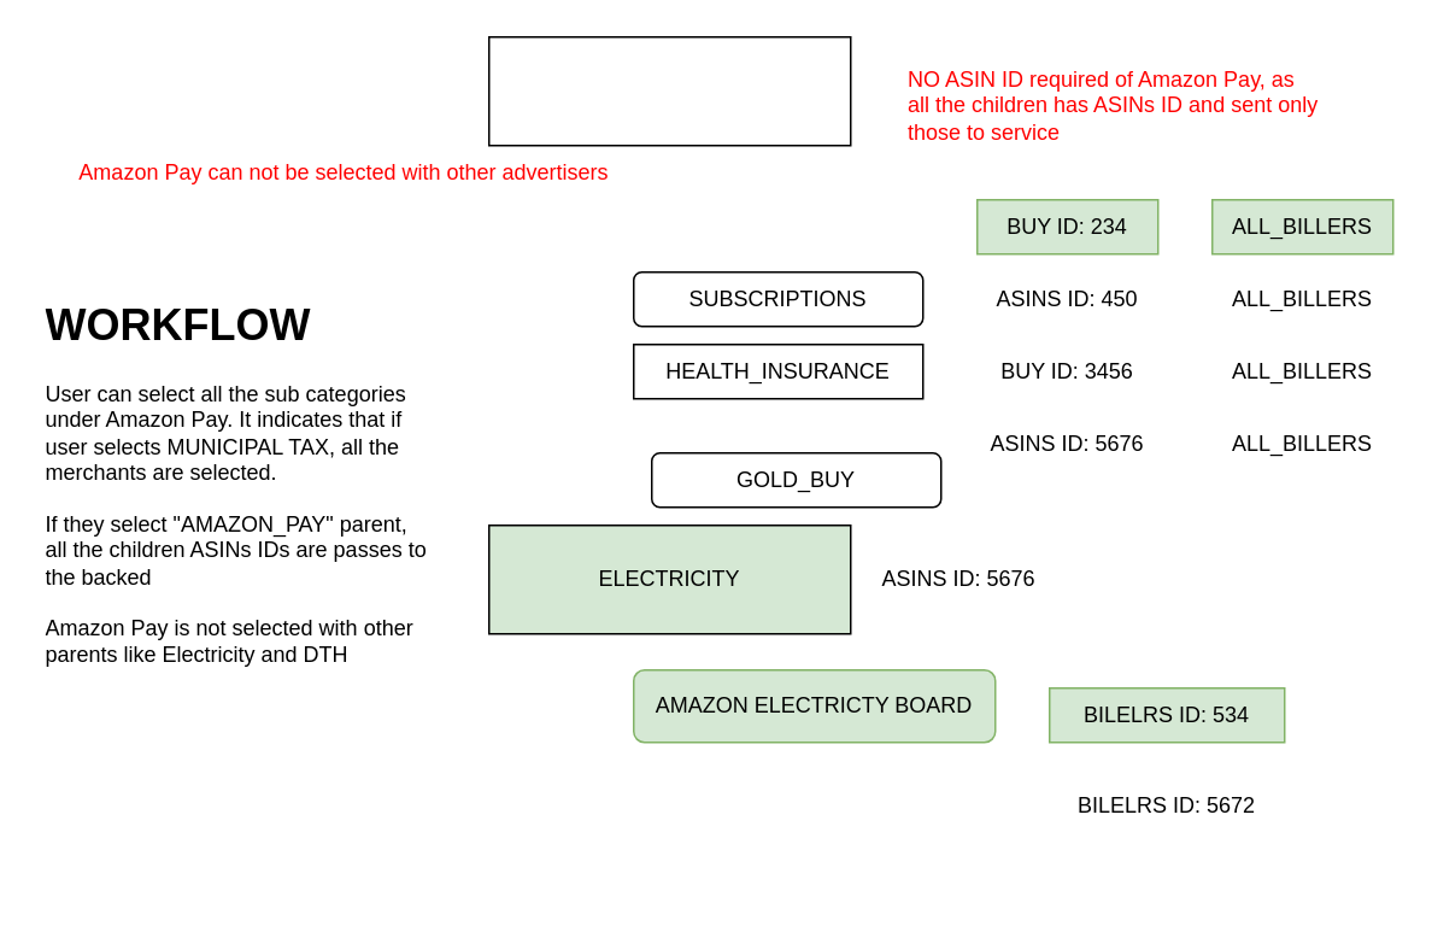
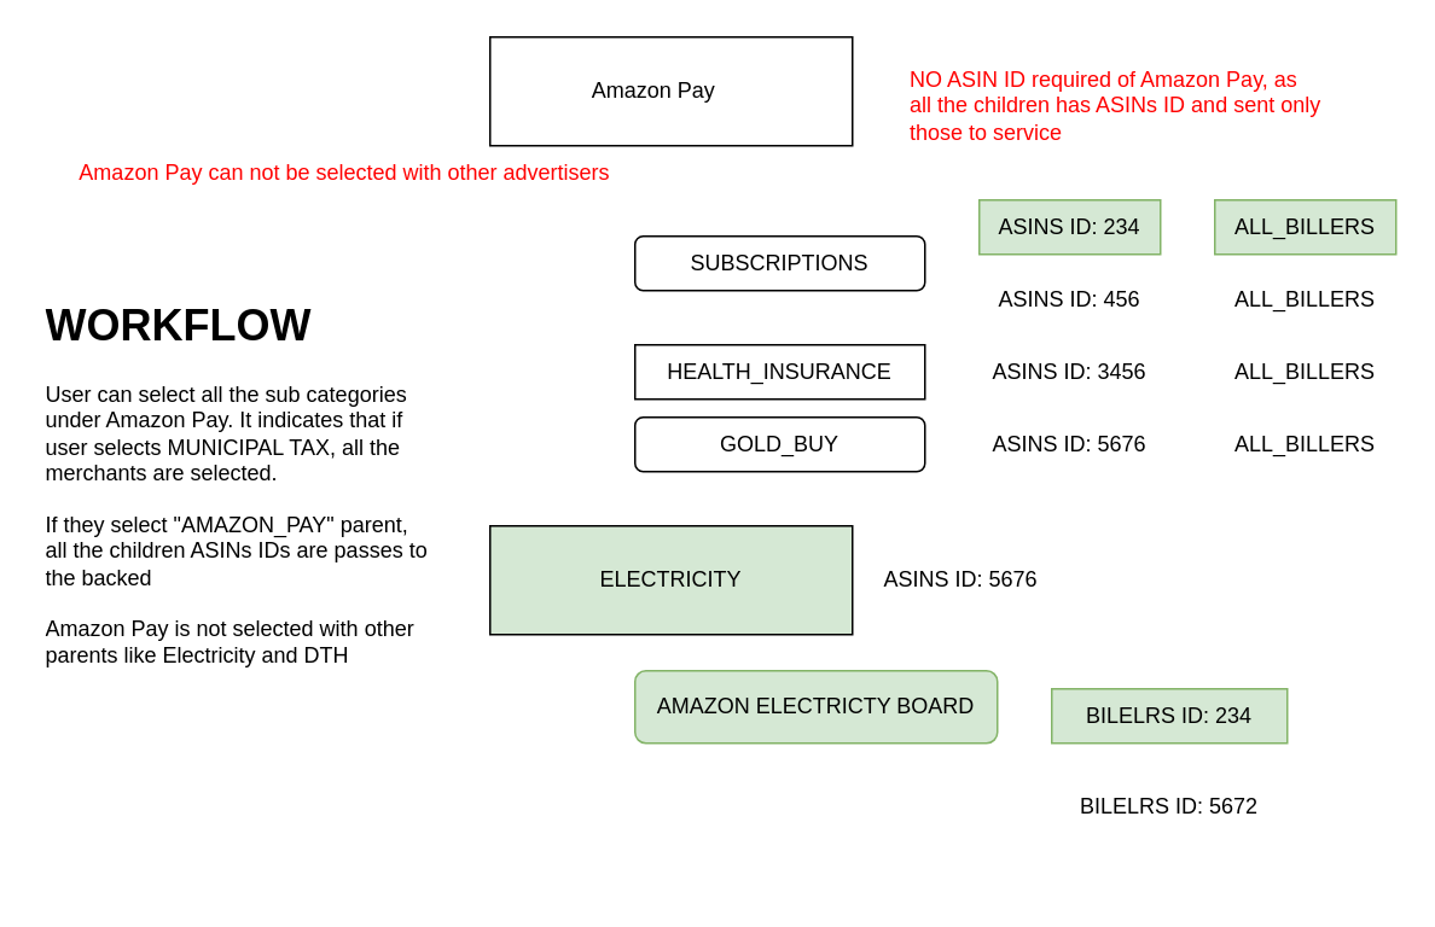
  <mxCell id="0" />
  <mxCell id="1" parent="0" />
  <mxCell id="2" value="" style="group" vertex="1" connectable="0" parent="1"><mxGeometry x="270" y="20" width="310" height="470" as="geometry" /></mxCell>
  <mxCell id="3" value="" style="rounded=0;whiteSpace=wrap;html=1;" vertex="1" parent="2"><mxGeometry width="200" height="60" as="geometry" /></mxCell>
- <mxCell id="5" value="&lt;span style=&quot;caret-color: rgb(0, 0, 0); color: rgb(0, 0, 0); font-style: normal; font-variant-caps: normal; font-weight: 400; letter-spacing: normal; text-align: start; text-indent: 0px; text-transform: none; word-spacing: 0px; -moz-text-size-adjust: auto; -webkit-text-stroke-width: 0px; text-decoration: none;&quot;&gt;SUBSCRIPTIONS&lt;span class=&quot;Apple-converted-space&quot;&gt; &lt;br&gt;&lt;/span&gt;&lt;/span&gt;" style="rounded=1;whiteSpace=wrap;html=1;fillColor=#FFFFFF;" vertex="1" parent="2"><mxGeometry x="80" y="130" width="160" height="30" as="geometry" /></mxCell>
+ <mxCell id="4" value="Amazon Pay" style="text;html=1;align=center;verticalAlign=middle;resizable=0;points=[];autosize=1;strokeColor=none;fillColor=none;" vertex="1" parent="2"><mxGeometry x="50" y="20" width="80" height="20" as="geometry" /></mxCell>
+ <mxCell id="5" value="&lt;span style=&quot;caret-color: rgb(0, 0, 0); color: rgb(0, 0, 0); font-style: normal; font-variant-caps: normal; font-weight: 400; letter-spacing: normal; text-align: start; text-indent: 0px; text-transform: none; word-spacing: 0px; -moz-text-size-adjust: auto; -webkit-text-stroke-width: 0px; text-decoration: none;&quot;&gt;SUBSCRIPTIONS&lt;span class=&quot;Apple-converted-space&quot;&gt; &lt;br&gt;&lt;/span&gt;&lt;/span&gt;" style="rounded=1;whiteSpace=wrap;html=1;fillColor=#FFFFFF;" vertex="1" parent="2"><mxGeometry x="80" y="110" width="160" height="30" as="geometry" /></mxCell>
  <mxCell id="6" value="&lt;span style=&quot;caret-color: rgb(0, 0, 0); color: rgb(0, 0, 0); font-style: normal; font-variant-caps: normal; font-weight: 400; letter-spacing: normal; text-align: start; text-indent: 0px; text-transform: none; word-spacing: 0px; -moz-text-size-adjust: auto; -webkit-text-stroke-width: 0px; text-decoration: none;&quot;&gt;HEALTH_INSURANCE&lt;span class=&quot;Apple-converted-space&quot;&gt; &lt;br&gt;&lt;/span&gt;&lt;/span&gt;" style="whiteSpace=wrap;html=1;fillColor=#FFFFFF;rounded=0;" vertex="1" parent="2"><mxGeometry x="80" y="170" width="160" height="30" as="geometry" /></mxCell>
- <mxCell id="7" value="&lt;span style=&quot;caret-color: rgb(0, 0, 0); color: rgb(0, 0, 0); font-style: normal; font-variant-caps: normal; font-weight: 400; letter-spacing: normal; text-align: start; text-indent: 0px; text-transform: none; word-spacing: 0px; -moz-text-size-adjust: auto; -webkit-text-stroke-width: 0px; text-decoration: none;&quot;&gt;GOLD_BUY&lt;span class=&quot;Apple-converted-space&quot;&gt; &lt;/span&gt;&lt;/span&gt;&lt;span style=&quot;caret-color: rgb(0, 0, 0); color: rgb(0, 0, 0); font-style: normal; font-variant-caps: normal; font-weight: 400; letter-spacing: normal; text-align: start; text-indent: 0px; text-transform: none; word-spacing: 0px; -moz-text-size-adjust: auto; -webkit-text-stroke-width: 0px; text-decoration: none;&quot;&gt;&lt;span class=&quot;Apple-converted-space&quot;&gt;&lt;/span&gt;&lt;/span&gt;" style="rounded=1;whiteSpace=wrap;html=1;fillColor=#FFFFFF;" vertex="1" parent="2"><mxGeometry x="90" y="230" width="160" height="30" as="geometry" /></mxCell>
+ <mxCell id="7" value="&lt;span style=&quot;caret-color: rgb(0, 0, 0); color: rgb(0, 0, 0); font-style: normal; font-variant-caps: normal; font-weight: 400; letter-spacing: normal; text-align: start; text-indent: 0px; text-transform: none; word-spacing: 0px; -moz-text-size-adjust: auto; -webkit-text-stroke-width: 0px; text-decoration: none;&quot;&gt;GOLD_BUY&lt;span class=&quot;Apple-converted-space&quot;&gt; &lt;/span&gt;&lt;/span&gt;&lt;span style=&quot;caret-color: rgb(0, 0, 0); color: rgb(0, 0, 0); font-style: normal; font-variant-caps: normal; font-weight: 400; letter-spacing: normal; text-align: start; text-indent: 0px; text-transform: none; word-spacing: 0px; -moz-text-size-adjust: auto; -webkit-text-stroke-width: 0px; text-decoration: none;&quot;&gt;&lt;span class=&quot;Apple-converted-space&quot;&gt;&lt;/span&gt;&lt;/span&gt;" style="rounded=1;whiteSpace=wrap;html=1;fillColor=#FFFFFF;" vertex="1" parent="2"><mxGeometry x="80" y="210" width="160" height="30" as="geometry" /></mxCell>
  <mxCell id="8" value="ELECTRICITY" style="rounded=0;whiteSpace=wrap;html=1;fillColor=#d5e8d4;" vertex="1" parent="2"><mxGeometry y="270" width="200" height="60" as="geometry" /></mxCell>
  <mxCell id="9" value="AMAZON ELECTRICTY BOARD" style="rounded=1;whiteSpace=wrap;html=1;fillColor=#d5e8d4;strokeColor=#82b366;" vertex="1" parent="2"><mxGeometry x="80" y="350" width="200" height="40" as="geometry" /></mxCell>
  <mxCell id="10" value="ASINS ID: 5676" style="text;html=1;strokeColor=none;fillColor=none;align=center;verticalAlign=middle;whiteSpace=wrap;rounded=0;" vertex="1" parent="2"><mxGeometry x="210" y="285" width="100" height="30" as="geometry" /></mxCell>
  <mxCell id="11" value="&lt;font color=&quot;#FF0000&quot;&gt;Amazon Pay can not be selected with other advertisers&lt;/font&gt;" style="text;html=1;align=center;verticalAlign=middle;whiteSpace=wrap;rounded=0;" vertex="1" parent="2"><mxGeometry x="-230" y="60" width="300" height="30" as="geometry" /></mxCell>
- <mxCell id="12" value="BUY ID: 234" style="text;html=1;strokeColor=#82b366;fillColor=#d5e8d4;align=center;verticalAlign=middle;whiteSpace=wrap;rounded=0;" vertex="1" parent="1"><mxGeometry x="540" y="110" width="100" height="30" as="geometry" /></mxCell>
- <mxCell id="13" value="ASINS ID: 450" style="text;html=1;strokeColor=none;fillColor=none;align=center;verticalAlign=middle;whiteSpace=wrap;rounded=0;" vertex="1" parent="1"><mxGeometry x="540" y="150" width="100" height="30" as="geometry" /></mxCell>
- <mxCell id="14" value="BUY ID: 3456" style="text;html=1;strokeColor=none;fillColor=none;align=center;verticalAlign=middle;whiteSpace=wrap;rounded=0;" vertex="1" parent="1"><mxGeometry x="540" y="190" width="100" height="30" as="geometry" /></mxCell>
+ <mxCell id="12" value="ASINS ID: 234" style="text;html=1;strokeColor=#82b366;fillColor=#d5e8d4;align=center;verticalAlign=middle;whiteSpace=wrap;rounded=0;" vertex="1" parent="1"><mxGeometry x="540" y="110" width="100" height="30" as="geometry" /></mxCell>
+ <mxCell id="13" value="ASINS ID: 456" style="text;html=1;strokeColor=none;fillColor=none;align=center;verticalAlign=middle;whiteSpace=wrap;rounded=0;" vertex="1" parent="1"><mxGeometry x="540" y="150" width="100" height="30" as="geometry" /></mxCell>
+ <mxCell id="14" value="ASINS ID: 3456" style="text;html=1;strokeColor=none;fillColor=none;align=center;verticalAlign=middle;whiteSpace=wrap;rounded=0;" vertex="1" parent="1"><mxGeometry x="540" y="190" width="100" height="30" as="geometry" /></mxCell>
  <mxCell id="15" value="ASINS ID: 5676" style="text;html=1;strokeColor=none;fillColor=none;align=center;verticalAlign=middle;whiteSpace=wrap;rounded=0;" vertex="1" parent="1"><mxGeometry x="540" y="230" width="100" height="30" as="geometry" /></mxCell>
  <mxCell id="16" value="ALL_BILLERS" style="text;html=1;strokeColor=#82b366;fillColor=#d5e8d4;align=center;verticalAlign=middle;whiteSpace=wrap;rounded=0;" vertex="1" parent="1"><mxGeometry x="670" y="110" width="100" height="30" as="geometry" /></mxCell>
  <mxCell id="17" value="ALL_BILLERS" style="text;html=1;strokeColor=none;fillColor=none;align=center;verticalAlign=middle;whiteSpace=wrap;rounded=0;" vertex="1" parent="1"><mxGeometry x="670" y="150" width="100" height="30" as="geometry" /></mxCell>
  <mxCell id="18" value="ALL_BILLERS" style="text;html=1;strokeColor=none;fillColor=none;align=center;verticalAlign=middle;whiteSpace=wrap;rounded=0;" vertex="1" parent="1"><mxGeometry x="670" y="190" width="100" height="30" as="geometry" /></mxCell>
  <mxCell id="19" value="ALL_BILLERS" style="text;html=1;strokeColor=none;fillColor=none;align=center;verticalAlign=middle;whiteSpace=wrap;rounded=0;" vertex="1" parent="1"><mxGeometry x="670" y="230" width="100" height="30" as="geometry" /></mxCell>
  <mxCell id="20" value="BILELRS ID: 5672" style="text;html=1;strokeColor=none;fillColor=none;align=center;verticalAlign=middle;whiteSpace=wrap;rounded=0;" vertex="1" parent="1"><mxGeometry x="580" y="430" width="130" height="30" as="geometry" /></mxCell>
- <mxCell id="21" value="BILELRS ID: 534" style="text;html=1;strokeColor=#82b366;fillColor=#d5e8d4;align=center;verticalAlign=middle;whiteSpace=wrap;rounded=0;" vertex="1" parent="1"><mxGeometry x="580" y="380" width="130" height="30" as="geometry" /></mxCell>
+ <mxCell id="21" value="BILELRS ID: 234" style="text;html=1;strokeColor=#82b366;fillColor=#d5e8d4;align=center;verticalAlign=middle;whiteSpace=wrap;rounded=0;" vertex="1" parent="1"><mxGeometry x="580" y="380" width="130" height="30" as="geometry" /></mxCell>
  <mxCell id="22" value="&lt;h1&gt;WORKFLOW&lt;/h1&gt;User can select all the sub categories under Amazon Pay. It indicates that if user selects MUNICIPAL TAX, all the merchants are selected. &lt;br&gt;&lt;br&gt;&lt;div&gt;If they select &quot;AMAZON_PAY&quot; parent, all the children ASINs IDs are passes to the backed&lt;/div&gt;&lt;div&gt;&lt;br&gt;&lt;/div&gt;&lt;div&gt;Amazon Pay is not selected with other parents like Electricity and DTH&lt;br&gt;&lt;/div&gt;" style="text;html=1;strokeColor=none;fillColor=none;spacing=5;spacingTop=-20;whiteSpace=wrap;overflow=hidden;rounded=0;" vertex="1" parent="1"><mxGeometry x="20" y="160" width="220" height="210" as="geometry" /></mxCell>
  <mxCell id="23" value="&lt;div&gt;NO ASIN ID required of Amazon Pay, as all the children has ASINs ID and sent only those to service&lt;/div&gt;&lt;div&gt;&lt;br&gt;&lt;/div&gt;" style="text;whiteSpace=wrap;html=1;fontColor=#FF0000;" vertex="1" parent="1"><mxGeometry x="500" y="30" width="230" height="30" as="geometry" /></mxCell>
